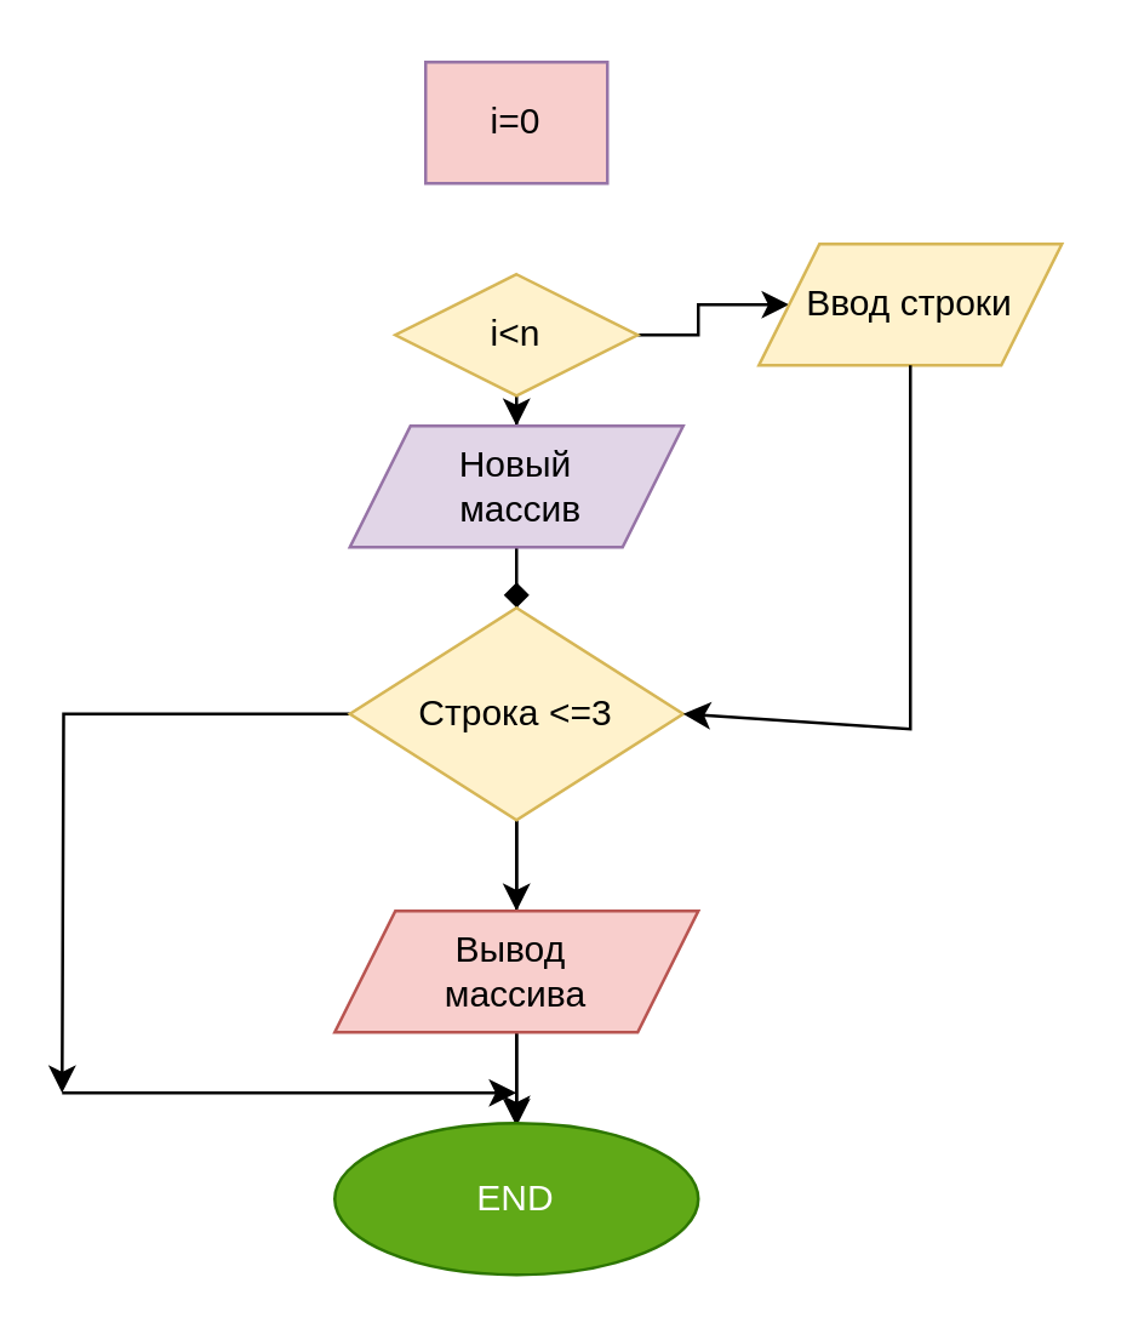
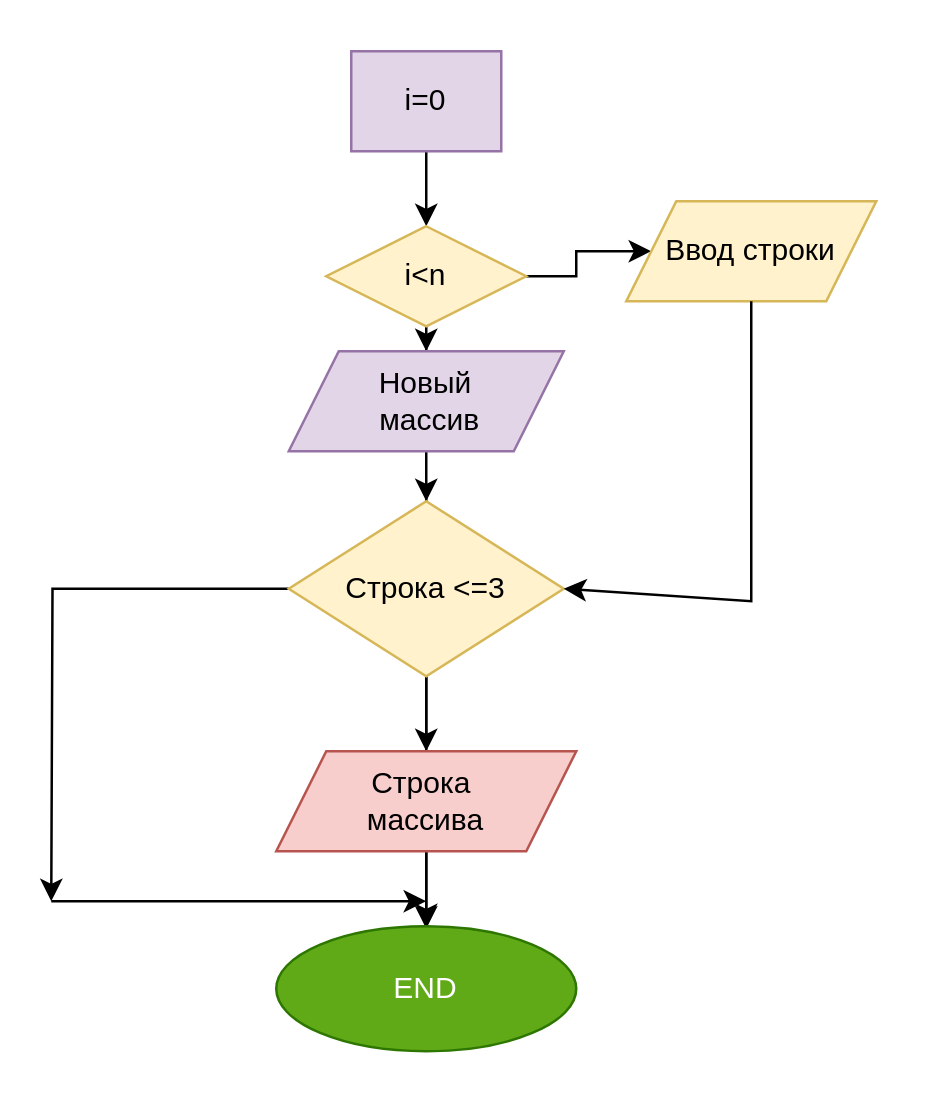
  <mxCell id="0" />
  <mxCell id="1" parent="0" />
- <mxCell id="3" value="i=0" style="rounded=0;whiteSpace=wrap;html=1;fillColor=#f8cecc;strokeColor=#9673a6;" vertex="1" parent="1"><mxGeometry x="140" y="20" width="60" height="40" as="geometry" /></mxCell>
+ <mxCell id="2" value="" style="edgeStyle=orthogonalEdgeStyle;rounded=0;orthogonalLoop=1;jettySize=auto;html=1;" edge="1" parent="1" source="3" target="6"><mxGeometry relative="1" as="geometry" /></mxCell>
+ <mxCell id="3" value="i=0" style="rounded=0;whiteSpace=wrap;html=1;fillColor=#e1d5e7;strokeColor=#9673a6;" vertex="1" parent="1"><mxGeometry x="140" y="20" width="60" height="40" as="geometry" /></mxCell>
  <mxCell id="4" value="" style="edgeStyle=orthogonalEdgeStyle;rounded=0;orthogonalLoop=1;jettySize=auto;html=1;" edge="1" parent="1" source="6" target="7"><mxGeometry relative="1" as="geometry" /></mxCell>
  <mxCell id="5" value="" style="edgeStyle=orthogonalEdgeStyle;rounded=0;orthogonalLoop=1;jettySize=auto;html=1;" edge="1" parent="1" source="6" target="9"><mxGeometry relative="1" as="geometry" /></mxCell>
  <mxCell id="6" value="i&amp;lt;n" style="rhombus;whiteSpace=wrap;html=1;fillColor=#fff2cc;strokeColor=#d6b656;" vertex="1" parent="1"><mxGeometry x="130" y="90" width="80" height="40" as="geometry" /></mxCell>
  <mxCell id="7" value="Ввод строки" style="shape=parallelogram;perimeter=parallelogramPerimeter;whiteSpace=wrap;html=1;fixedSize=1;fillColor=#fff2cc;strokeColor=#d6b656;" vertex="1" parent="1"><mxGeometry x="250" y="80" width="100" height="40" as="geometry" /></mxCell>
- <mxCell id="8" value="" style="edgeStyle=orthogonalEdgeStyle;rounded=0;orthogonalLoop=1;jettySize=auto;html=1;endArrow=diamond;" edge="1" parent="1" source="9" target="13"><mxGeometry relative="1" as="geometry" /></mxCell>
+ <mxCell id="8" value="" style="edgeStyle=orthogonalEdgeStyle;rounded=0;orthogonalLoop=1;jettySize=auto;html=1;" edge="1" parent="1" source="9" target="13"><mxGeometry relative="1" as="geometry" /></mxCell>
  <mxCell id="9" value="Новый&lt;div&gt;&amp;nbsp;массив&lt;/div&gt;" style="shape=parallelogram;perimeter=parallelogramPerimeter;whiteSpace=wrap;html=1;fixedSize=1;fillColor=#e1d5e7;strokeColor=#9673a6;" vertex="1" parent="1"><mxGeometry x="115" y="140" width="110" height="40" as="geometry" /></mxCell>
  <mxCell id="10" value="" style="edgeStyle=orthogonalEdgeStyle;rounded=0;orthogonalLoop=1;jettySize=auto;html=1;" edge="1" parent="1" source="13" target="15"><mxGeometry relative="1" as="geometry" /></mxCell>
  <mxCell id="11" style="edgeStyle=orthogonalEdgeStyle;rounded=0;orthogonalLoop=1;jettySize=auto;html=1;" edge="1" parent="1" source="13"><mxGeometry relative="1" as="geometry"><mxPoint x="170" y="371" as="targetPoint" /></mxGeometry></mxCell>
  <mxCell id="12" style="edgeStyle=orthogonalEdgeStyle;rounded=0;orthogonalLoop=1;jettySize=auto;html=1;" edge="1" parent="1" source="13"><mxGeometry relative="1" as="geometry"><mxPoint x="20" y="360" as="targetPoint" /></mxGeometry></mxCell>
  <mxCell id="13" value="&lt;div&gt;Строка &amp;lt;=3&lt;/div&gt;" style="rhombus;whiteSpace=wrap;html=1;fillColor=#fff2cc;strokeColor=#d6b656;" vertex="1" parent="1"><mxGeometry x="115" y="200" width="110" height="70" as="geometry" /></mxCell>
  <mxCell id="14" value="" style="edgeStyle=orthogonalEdgeStyle;rounded=0;orthogonalLoop=1;jettySize=auto;html=1;" edge="1" parent="1" source="15" target="17"><mxGeometry relative="1" as="geometry" /></mxCell>
- <mxCell id="15" value="Вывод&amp;nbsp;&lt;div&gt;массива&lt;/div&gt;" style="shape=parallelogram;perimeter=parallelogramPerimeter;whiteSpace=wrap;html=1;fixedSize=1;fillColor=#f8cecc;strokeColor=#b85450;" vertex="1" parent="1"><mxGeometry x="110" y="300" width="120" height="40" as="geometry" /></mxCell>
+ <mxCell id="15" value="Строка&amp;nbsp;&lt;div&gt;массива&lt;/div&gt;" style="shape=parallelogram;perimeter=parallelogramPerimeter;whiteSpace=wrap;html=1;fixedSize=1;fillColor=#f8cecc;strokeColor=#b85450;" vertex="1" parent="1"><mxGeometry x="110" y="300" width="120" height="40" as="geometry" /></mxCell>
  <mxCell id="16" style="edgeStyle=orthogonalEdgeStyle;rounded=0;orthogonalLoop=1;jettySize=auto;html=1;exitX=0.5;exitY=1;exitDx=0;exitDy=0;" edge="1" parent="1" source="15" target="15"><mxGeometry relative="1" as="geometry" /></mxCell>
  <mxCell id="17" value="END" style="ellipse;whiteSpace=wrap;html=1;fillColor=#60a917;fontColor=#ffffff;strokeColor=#2D7600;" vertex="1" parent="1"><mxGeometry x="110" y="370" width="120" height="50" as="geometry" /></mxCell>
  <mxCell id="18" value="" style="endArrow=classic;html=1;rounded=0;exitX=0.5;exitY=1;exitDx=0;exitDy=0;entryX=1;entryY=0.5;entryDx=0;entryDy=0;" edge="1" parent="1" source="7" target="13"><mxGeometry width="50" height="50" relative="1" as="geometry"><mxPoint x="300" y="150" as="sourcePoint" /><mxPoint x="230" y="240" as="targetPoint" /><Array as="points"><mxPoint x="300" y="240" /></Array></mxGeometry></mxCell>
  <mxCell id="19" value="" style="endArrow=classic;html=1;rounded=0;" edge="1" parent="1"><mxGeometry width="50" height="50" relative="1" as="geometry"><mxPoint x="20" y="360" as="sourcePoint" /><mxPoint x="170" y="360" as="targetPoint" /></mxGeometry></mxCell>
